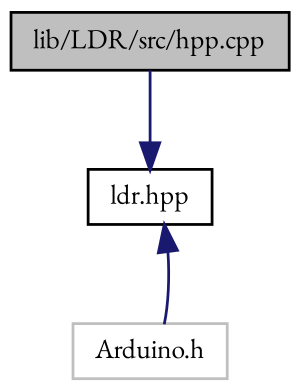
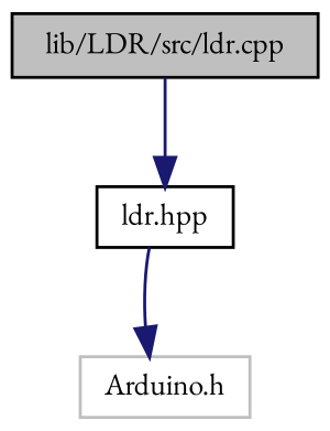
  digraph {
    fontname="EB Garamond"
    node [color=black fillcolor=white fontname="EB Garamond" fontsize=10 shape=record style=filled]
    edge [color=midnightblue fontname="EB Garamond" fontsize=10 labelfontname=Helvetica labelfontsize=10 style=solid]
-   n1 [fillcolor=grey75 fontcolor=black height=0.2 label="lib/LDR/src/hpp.cpp" width=0.4]
+   n1 [fillcolor=grey75 fontcolor=black height=0.2 label="lib/LDR/src/ldr.cpp" width=0.4]
    n2 [height=0.2 label="ldr.hpp" width=0.4]
    n3 [color=grey75 height=0.2 label="Arduino.h" width=0.4]
    n1 -> n2
-   n3 -> n2
+   n2 -> n3
  }
